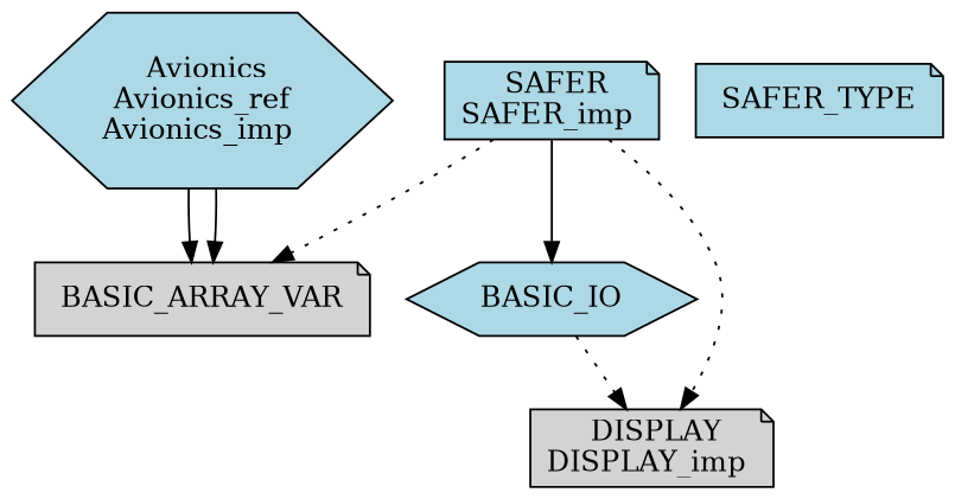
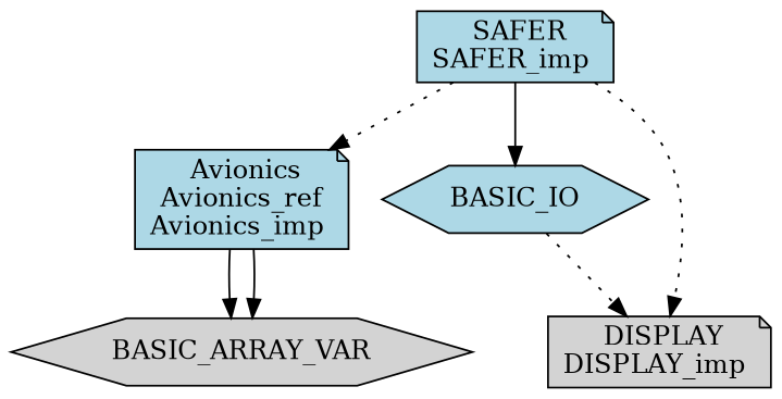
  digraph {
    node [fillcolor=lightblue shape=hexagon style=filled]
    edge [style=solid]
-   n1 [label=" Avionics\nAvionics_ref\nAvionics_imp "]
-   n2 [fillcolor=lightgrey label=" BASIC_ARRAY_VAR " shape=note]
+   n1 [label=" Avionics\nAvionics_ref\nAvionics_imp " shape=note]
+   n2 [fillcolor=lightgrey label=" BASIC_ARRAY_VAR "]
    n3 [label=" BASIC_IO "]
    n4 [fillcolor=lightgrey label=" DISPLAY\nDISPLAY_imp " shape=note]
-   n5 [label=" SAFER_TYPE " shape=note]
    n6 [label=" SAFER\nSAFER_imp " shape=note]
    n1 -> n2
    n1 -> n2
    n3 -> n4 [style=dotted]
-   n6 -> n2 [style=dotted]
+   n6 -> n1 [style=dotted]
    n6 -> n3
    n6 -> n4 [style=dotted]
  }
